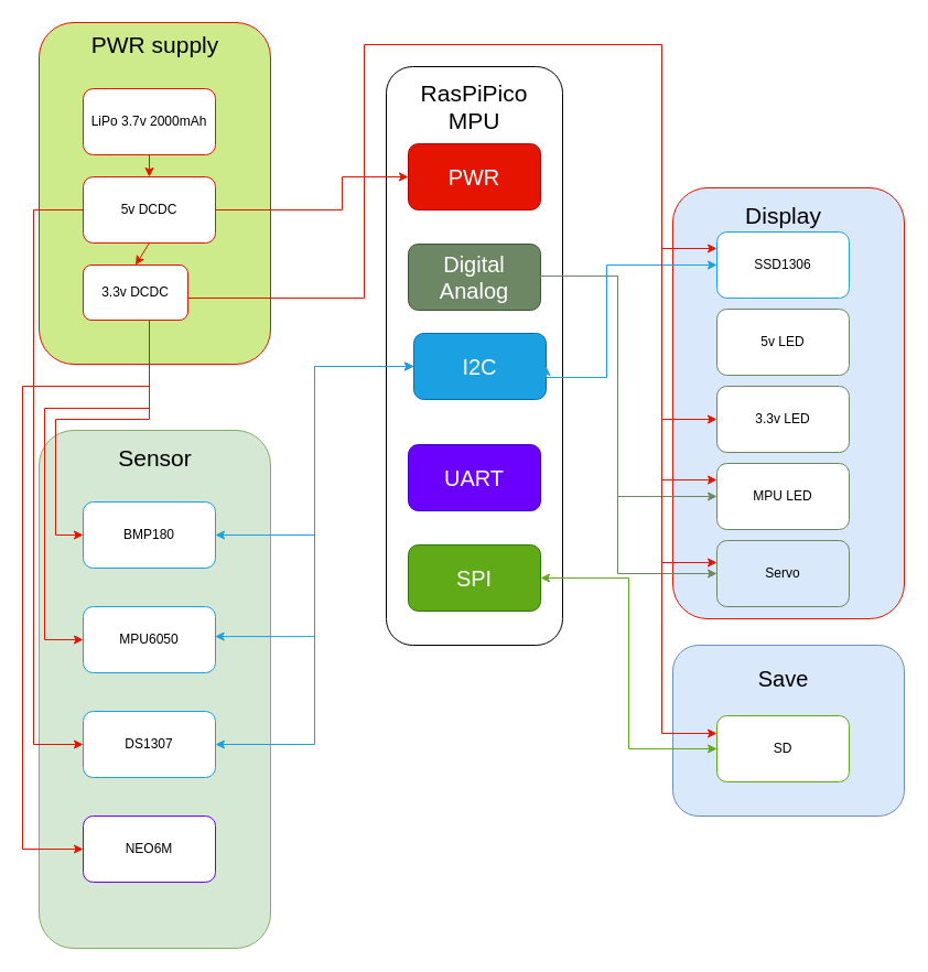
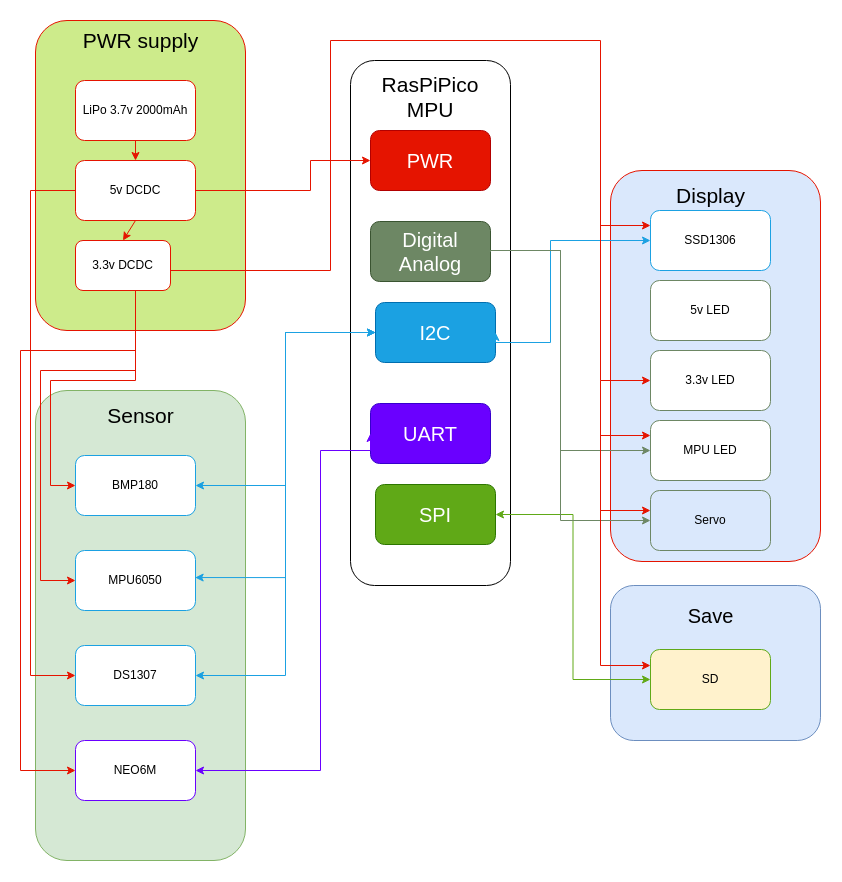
  <mxCell id="0" />
  <mxCell id="1" parent="0" />
  <mxCell id="2" value="" style="rounded=1;whiteSpace=wrap;html=1;fillColor=#dae8fc;strokeColor=#6c8ebf;" vertex="1" parent="1"><mxGeometry x="610" y="585" width="210" height="155" as="geometry" /></mxCell>
  <mxCell id="3" value="" style="rounded=1;whiteSpace=wrap;html=1;fillColor=#dae8fc;strokeColor=#e51400;" vertex="1" parent="1"><mxGeometry x="610" y="170" width="210" height="391" as="geometry" /></mxCell>
  <mxCell id="4" value="" style="rounded=1;whiteSpace=wrap;html=1;fillColor=#d5e8d4;strokeColor=#82b366;movable=1;resizable=1;rotatable=1;deletable=1;editable=1;locked=0;connectable=1;" vertex="1" parent="1"><mxGeometry x="35" y="390" width="210" height="470" as="geometry" /></mxCell>
  <mxCell id="5" value="&lt;font style=&quot;font-size: 21px;&quot;&gt;RasPiPico&lt;br&gt;MPU&lt;br&gt;&lt;br&gt;&lt;br&gt;&lt;br&gt;&lt;br&gt;&lt;br&gt;&lt;br&gt;&lt;br&gt;&lt;br&gt;&lt;br&gt;&lt;br&gt;&lt;br&gt;&lt;br&gt;&lt;br&gt;&lt;br&gt;&lt;br&gt;&lt;br&gt;&lt;br&gt;&lt;br&gt;&lt;/font&gt;" style="rounded=1;whiteSpace=wrap;html=1;" vertex="1" parent="1"><mxGeometry x="350" y="60" width="160" height="525" as="geometry" /></mxCell>
  <mxCell id="6" value="BMP180" style="rounded=1;whiteSpace=wrap;html=1;strokeColor=#1ba1e2;" vertex="1" parent="1"><mxGeometry x="75" y="455" width="120" height="60" as="geometry" /></mxCell>
  <mxCell id="7" value="MPU6050" style="rounded=1;whiteSpace=wrap;html=1;strokeColor=#1ba1e2;" vertex="1" parent="1"><mxGeometry x="75" y="550" width="120" height="60" as="geometry" /></mxCell>
  <mxCell id="8" value="SSD1306" style="rounded=1;whiteSpace=wrap;html=1;strokeColor=#1ba1e2;" vertex="1" parent="1"><mxGeometry x="650" y="210" width="120" height="60" as="geometry" /></mxCell>
- <mxCell id="9" value="SD" style="rounded=1;whiteSpace=wrap;html=1;strokeColor=#60a917;" vertex="1" parent="1"><mxGeometry x="650" y="649" width="120" height="60" as="geometry" /></mxCell>
+ <mxCell id="9" value="SD" style="rounded=1;whiteSpace=wrap;html=1;strokeColor=#60a917;fillColor=#fff2cc;" vertex="1" parent="1"><mxGeometry x="650" y="649" width="120" height="60" as="geometry" /></mxCell>
  <mxCell id="10" value="DS1307" style="rounded=1;whiteSpace=wrap;html=1;strokeColor=#1ba1e2;" vertex="1" parent="1"><mxGeometry x="75" y="645" width="120" height="60" as="geometry" /></mxCell>
  <mxCell id="11" value="Sensor" style="text;html=1;align=center;verticalAlign=middle;resizable=0;points=[];autosize=1;strokeColor=none;fillColor=none;fontSize=21;" vertex="1" parent="1"><mxGeometry x="95" y="395" width="90" height="40" as="geometry" /></mxCell>
  <mxCell id="12" value="Display" style="text;html=1;align=center;verticalAlign=middle;resizable=0;points=[];autosize=1;strokeColor=none;fillColor=none;fontSize=21;" vertex="1" parent="1"><mxGeometry x="665" y="175" width="90" height="40" as="geometry" /></mxCell>
  <mxCell id="13" value="Save" style="text;html=1;align=center;verticalAlign=middle;resizable=0;points=[];autosize=1;strokeColor=none;fillColor=none;fontSize=20;" vertex="1" parent="1"><mxGeometry x="675" y="595" width="70" height="40" as="geometry" /></mxCell>
  <mxCell id="14" value="5v LED" style="rounded=1;whiteSpace=wrap;html=1;strokeColor=#6d8764;" vertex="1" parent="1"><mxGeometry x="650" y="280" width="120" height="60" as="geometry" /></mxCell>
  <mxCell id="15" value="Servo" style="rounded=1;whiteSpace=wrap;html=1;strokeColor=#6d8764;fillColor=#dae8fc;" vertex="1" parent="1"><mxGeometry x="650" y="490" width="120" height="60" as="geometry" /></mxCell>
  <mxCell id="16" value="" style="rounded=1;whiteSpace=wrap;html=1;fillColor=#cdeb8b;strokeColor=#e51400;movable=1;resizable=1;rotatable=1;deletable=1;editable=1;locked=0;connectable=1;" vertex="1" parent="1"><mxGeometry x="35" y="20" width="210" height="310" as="geometry" /></mxCell>
  <mxCell id="17" value="PWR supply" style="text;html=1;align=center;verticalAlign=middle;resizable=0;points=[];autosize=1;strokeColor=none;fillColor=none;fontSize=21;" vertex="1" parent="1"><mxGeometry x="70" y="20" width="140" height="40" as="geometry" /></mxCell>
  <mxCell id="18" value="LiPo 3.7v 2000mAh" style="rounded=1;whiteSpace=wrap;html=1;strokeColor=#e51400;" vertex="1" parent="1"><mxGeometry x="75" y="80" width="120" height="60" as="geometry" /></mxCell>
  <mxCell id="19" value="5v DCDC" style="rounded=1;whiteSpace=wrap;html=1;strokeColor=#e51400;" vertex="1" parent="1"><mxGeometry x="75" y="160" width="120" height="60" as="geometry" /></mxCell>
  <mxCell id="20" value="3.3v DCDC" style="rounded=1;whiteSpace=wrap;html=1;strokeColor=#e51400;" vertex="1" parent="1"><mxGeometry x="75" y="240" width="95" height="50" as="geometry" /></mxCell>
  <mxCell id="21" value="&lt;font style=&quot;font-size: 20px;&quot;&gt;I2C&lt;/font&gt;" style="rounded=1;whiteSpace=wrap;html=1;fillColor=#1ba1e2;fontColor=#ffffff;strokeColor=#006EAF;" vertex="1" parent="1"><mxGeometry x="375" y="302" width="120" height="60" as="geometry" /></mxCell>
  <mxCell id="22" value="" style="endArrow=classic;startArrow=classic;html=1;rounded=0;edgeStyle=orthogonalEdgeStyle;exitX=0.997;exitY=0.451;exitDx=0;exitDy=0;exitPerimeter=0;entryX=0;entryY=0.5;entryDx=0;entryDy=0;strokeColor=#1ba1e2;" edge="1" parent="1" source="7" target="21"><mxGeometry width="50" height="50" relative="1" as="geometry"><mxPoint x="230" y="620" as="sourcePoint" /><mxPoint x="280" y="480" as="targetPoint" /></mxGeometry></mxCell>
  <mxCell id="23" value="NEO6M" style="rounded=1;whiteSpace=wrap;html=1;strokeColor=#6a00ff;" vertex="1" parent="1"><mxGeometry x="75" y="740" width="120" height="60" as="geometry" /></mxCell>
  <mxCell id="24" value="&lt;font style=&quot;font-size: 20px;&quot;&gt;UART&lt;/font&gt;" style="rounded=1;whiteSpace=wrap;html=1;fillColor=#6a00ff;fontColor=#ffffff;strokeColor=#3700CC;" vertex="1" parent="1"><mxGeometry x="370" y="403" width="120" height="60" as="geometry" /></mxCell>
- <mxCell id="26" value="&lt;font style=&quot;font-size: 20px;&quot;&gt;SPI&lt;/font&gt;" style="rounded=1;whiteSpace=wrap;html=1;fillColor=#60a917;fontColor=#ffffff;strokeColor=#2D7600;" vertex="1" parent="1"><mxGeometry x="370" y="494" width="120" height="60" as="geometry" /></mxCell>
+ <mxCell id="25" value="" style="endArrow=classic;startArrow=classic;html=1;rounded=0;edgeStyle=orthogonalEdgeStyle;exitX=1;exitY=0.5;exitDx=0;exitDy=0;entryX=0;entryY=0.5;entryDx=0;entryDy=0;strokeColor=#6a00ff;" edge="1" parent="1" source="23" target="24"><mxGeometry width="50" height="50" relative="1" as="geometry"><mxPoint x="230" y="410" as="sourcePoint" /><mxPoint x="280" y="360" as="targetPoint" /><Array as="points"><mxPoint x="320" y="770" /><mxPoint x="320" y="450" /></Array></mxGeometry></mxCell>
+ <mxCell id="26" value="&lt;font style=&quot;font-size: 20px;&quot;&gt;SPI&lt;/font&gt;" style="rounded=1;whiteSpace=wrap;html=1;fillColor=#60a917;fontColor=#ffffff;strokeColor=#2D7600;" vertex="1" parent="1"><mxGeometry x="375" y="484" width="120" height="60" as="geometry" /></mxCell>
  <mxCell id="27" value="" style="endArrow=classic;startArrow=classic;html=1;rounded=0;exitX=1;exitY=0.5;exitDx=0;exitDy=0;edgeStyle=orthogonalEdgeStyle;entryX=0;entryY=0.5;entryDx=0;entryDy=0;strokeColor=#60a917;" edge="1" parent="1" source="26" target="9"><mxGeometry width="50" height="50" relative="1" as="geometry"><mxPoint x="610" y="550" as="sourcePoint" /><mxPoint x="660" y="500" as="targetPoint" /></mxGeometry></mxCell>
  <mxCell id="28" value="&lt;span style=&quot;font-size: 20px;&quot;&gt;PWR&lt;/span&gt;" style="rounded=1;whiteSpace=wrap;html=1;fillColor=#e51400;fontColor=#ffffff;strokeColor=#B20000;" vertex="1" parent="1"><mxGeometry x="370" y="130" width="120" height="60" as="geometry" /></mxCell>
  <mxCell id="29" value="" style="endArrow=classic;html=1;rounded=0;exitX=0.5;exitY=1;exitDx=0;exitDy=0;entryX=0.5;entryY=0;entryDx=0;entryDy=0;strokeColor=#e51400;" edge="1" parent="1" source="18" target="19"><mxGeometry width="50" height="50" relative="1" as="geometry"><mxPoint x="320" y="260" as="sourcePoint" /><mxPoint x="370" y="210" as="targetPoint" /></mxGeometry></mxCell>
  <mxCell id="30" value="" style="endArrow=classic;html=1;rounded=0;exitX=0.5;exitY=1;exitDx=0;exitDy=0;entryX=0.5;entryY=0;entryDx=0;entryDy=0;strokeColor=#e51400;" edge="1" parent="1" source="19" target="20"><mxGeometry width="50" height="50" relative="1" as="geometry"><mxPoint x="155" y="160" as="sourcePoint" /><mxPoint x="155" y="180" as="targetPoint" /></mxGeometry></mxCell>
  <mxCell id="31" value="" style="endArrow=classic;html=1;rounded=0;exitX=1;exitY=0.5;exitDx=0;exitDy=0;entryX=0;entryY=0.5;entryDx=0;entryDy=0;strokeColor=#e51400;edgeStyle=orthogonalEdgeStyle;" edge="1" parent="1" source="19" target="28"><mxGeometry width="50" height="50" relative="1" as="geometry"><mxPoint x="145" y="230" as="sourcePoint" /><mxPoint x="145" y="250" as="targetPoint" /><Array as="points"><mxPoint x="310" y="190" /><mxPoint x="310" y="160" /></Array></mxGeometry></mxCell>
  <mxCell id="32" value="&lt;span style=&quot;font-size: 20px;&quot;&gt;Digital&lt;br&gt;Analog&lt;br&gt;&lt;/span&gt;" style="rounded=1;whiteSpace=wrap;html=1;fillColor=#6d8764;fontColor=#ffffff;strokeColor=#3A5431;" vertex="1" parent="1"><mxGeometry x="370" y="221" width="120" height="60" as="geometry" /></mxCell>
  <mxCell id="33" value="" style="endArrow=classic;html=1;rounded=0;exitX=0.5;exitY=1;exitDx=0;exitDy=0;entryX=0;entryY=0.5;entryDx=0;entryDy=0;strokeColor=#e51400;edgeStyle=orthogonalEdgeStyle;" edge="1" parent="1" source="20" target="6"><mxGeometry width="50" height="50" relative="1" as="geometry"><mxPoint x="225" y="220" as="sourcePoint" /><mxPoint x="400" y="190" as="targetPoint" /><Array as="points"><mxPoint x="135" y="380" /><mxPoint x="50" y="380" /><mxPoint x="50" y="485" /></Array></mxGeometry></mxCell>
  <mxCell id="34" value="" style="endArrow=classic;html=1;rounded=0;exitX=0.5;exitY=1;exitDx=0;exitDy=0;strokeColor=#e51400;edgeStyle=orthogonalEdgeStyle;entryX=0;entryY=0.5;entryDx=0;entryDy=0;movable=0;resizable=0;rotatable=0;deletable=0;editable=0;locked=1;connectable=0;" edge="1" parent="1" source="20" target="23"><mxGeometry width="50" height="50" relative="1" as="geometry"><mxPoint x="145" y="310" as="sourcePoint" /><mxPoint y="680.485" as="targetPoint" x="20" /><Array as="points"><mxPoint x="135" y="350" /><mxPoint y="350" x="20" /><mxPoint y="770" x="20" /></Array></mxGeometry></mxCell>
  <mxCell id="35" value="" style="endArrow=classic;html=1;rounded=0;exitX=0.5;exitY=1;exitDx=0;exitDy=0;entryX=0;entryY=0.5;entryDx=0;entryDy=0;strokeColor=#e51400;edgeStyle=orthogonalEdgeStyle;" edge="1" parent="1" source="20" target="7"><mxGeometry width="50" height="50" relative="1" as="geometry"><mxPoint x="165" y="330" as="sourcePoint" /><mxPoint x="105" y="515" as="targetPoint" /><Array as="points"><mxPoint x="135" y="370" /><mxPoint x="40" y="370" /><mxPoint x="40" y="580" /></Array></mxGeometry></mxCell>
  <mxCell id="36" value="" style="endArrow=classic;startArrow=classic;html=1;rounded=0;edgeStyle=orthogonalEdgeStyle;exitX=1;exitY=0.5;exitDx=0;exitDy=0;entryX=0;entryY=0.5;entryDx=0;entryDy=0;strokeColor=#1ba1e2;" edge="1" parent="1" source="10" target="21"><mxGeometry width="50" height="50" relative="1" as="geometry"><mxPoint x="205" y="587" as="sourcePoint" /><mxPoint x="380" y="390" as="targetPoint" /></mxGeometry></mxCell>
  <mxCell id="37" value="" style="endArrow=classic;startArrow=classic;html=1;rounded=0;edgeStyle=orthogonalEdgeStyle;exitX=1;exitY=0.5;exitDx=0;exitDy=0;entryX=0;entryY=0.5;entryDx=0;entryDy=0;strokeColor=#1ba1e2;" edge="1" parent="1" source="6" target="21"><mxGeometry width="50" height="50" relative="1" as="geometry"><mxPoint x="210" y="487" as="sourcePoint" /><mxPoint x="385" y="290" as="targetPoint" /></mxGeometry></mxCell>
  <mxCell id="38" value="" style="endArrow=classic;startArrow=classic;html=1;rounded=0;edgeStyle=orthogonalEdgeStyle;exitX=1;exitY=0.5;exitDx=0;exitDy=0;entryX=0;entryY=0.5;entryDx=0;entryDy=0;strokeColor=#1ba1e2;" edge="1" parent="1" source="21" target="8"><mxGeometry width="50" height="50" relative="1" as="geometry"><mxPoint x="510" y="367" as="sourcePoint" /><mxPoint x="685" y="170" as="targetPoint" /><Array as="points"><mxPoint x="550" y="342" /><mxPoint x="550" y="240" /></Array></mxGeometry></mxCell>
  <mxCell id="39" value="" style="endArrow=classic;html=1;rounded=0;exitX=1;exitY=0.5;exitDx=0;exitDy=0;edgeStyle=orthogonalEdgeStyle;entryX=0;entryY=0.5;entryDx=0;entryDy=0;strokeColor=#6d8764;" edge="1" parent="1" source="32" target="15"><mxGeometry width="50" height="50" relative="1" as="geometry"><mxPoint x="504.5" y="322" as="sourcePoint" /><mxPoint x="664.5" y="350" as="targetPoint" /><Array as="points"><mxPoint x="490" y="250" /><mxPoint x="560" y="250" /><mxPoint x="560" y="520" /></Array></mxGeometry></mxCell>
  <mxCell id="40" value="MPU LED" style="rounded=1;whiteSpace=wrap;html=1;strokeColor=#6d8764;" vertex="1" parent="1"><mxGeometry x="650" y="420" width="120" height="60" as="geometry" /></mxCell>
  <mxCell id="41" value="3.3v LED" style="rounded=1;whiteSpace=wrap;html=1;strokeColor=#6d8764;" vertex="1" parent="1"><mxGeometry x="650" y="350" width="120" height="60" as="geometry" /></mxCell>
  <mxCell id="42" value="" style="endArrow=classic;html=1;rounded=0;exitX=1;exitY=0.5;exitDx=0;exitDy=0;edgeStyle=orthogonalEdgeStyle;entryX=0;entryY=0.5;entryDx=0;entryDy=0;strokeColor=#6d8764;" edge="1" parent="1" source="32" target="40"><mxGeometry width="50" height="50" relative="1" as="geometry"><mxPoint x="500" y="311" as="sourcePoint" /><mxPoint x="660" y="530" as="targetPoint" /><Array as="points"><mxPoint x="490" y="250" /><mxPoint x="560" y="250" /><mxPoint x="560" y="450" /></Array></mxGeometry></mxCell>
  <mxCell id="43" value="" style="endArrow=classic;html=1;rounded=0;exitX=1;exitY=0.5;exitDx=0;exitDy=0;strokeColor=#e51400;edgeStyle=orthogonalEdgeStyle;entryX=0;entryY=0.5;entryDx=0;entryDy=0;" edge="1" parent="1" source="20" target="41"><mxGeometry width="50" height="50" relative="1" as="geometry"><mxPoint x="215" y="210" as="sourcePoint" /><mxPoint x="580" y="370" as="targetPoint" /><Array as="points"><mxPoint x="330" y="270" /><mxPoint x="330" y="40" /><mxPoint x="600" y="40" /><mxPoint x="600" y="380" /></Array></mxGeometry></mxCell>
  <mxCell id="44" value="" style="endArrow=classic;html=1;rounded=0;edgeStyle=orthogonalEdgeStyle;entryX=0;entryY=0.25;entryDx=0;entryDy=0;strokeColor=#e51400;" edge="1" parent="1" target="40"><mxGeometry width="50" height="50" relative="1" as="geometry"><mxPoint x="600" y="380" as="sourcePoint" /><mxPoint x="550" y="340" as="targetPoint" /><Array as="points"><mxPoint x="600" y="435" /></Array></mxGeometry></mxCell>
  <mxCell id="45" value="" style="endArrow=classic;html=1;rounded=0;edgeStyle=orthogonalEdgeStyle;entryX=0;entryY=0.25;entryDx=0;entryDy=0;strokeColor=#e51400;" edge="1" parent="1"><mxGeometry width="50" height="50" relative="1" as="geometry"><mxPoint x="600" y="430" as="sourcePoint" /><mxPoint x="650" y="510" as="targetPoint" /><Array as="points"><mxPoint x="600" y="510" /></Array></mxGeometry></mxCell>
  <mxCell id="46" value="" style="endArrow=classic;html=1;rounded=0;edgeStyle=orthogonalEdgeStyle;entryX=0;entryY=0.25;entryDx=0;entryDy=0;strokeColor=#e51400;" edge="1" parent="1"><mxGeometry width="50" height="50" relative="1" as="geometry"><mxPoint x="600" y="170" as="sourcePoint" /><mxPoint x="650" y="225" as="targetPoint" /><Array as="points"><mxPoint x="600" y="225" /></Array></mxGeometry></mxCell>
  <mxCell id="47" value="" style="endArrow=classic;html=1;rounded=0;edgeStyle=orthogonalEdgeStyle;entryX=0;entryY=0.25;entryDx=0;entryDy=0;strokeColor=#e51400;" edge="1" parent="1"><mxGeometry width="50" height="50" relative="1" as="geometry"><mxPoint x="610" y="510" as="sourcePoint" /><mxPoint x="650" y="665" as="targetPoint" /><Array as="points"><mxPoint x="600" y="665" /></Array></mxGeometry></mxCell>
  <mxCell id="48" value="" style="endArrow=classic;html=1;rounded=0;exitX=0;exitY=0.5;exitDx=0;exitDy=0;entryX=0;entryY=0.5;entryDx=0;entryDy=0;strokeColor=#e51400;edgeStyle=orthogonalEdgeStyle;" edge="1" parent="1" source="19"><mxGeometry width="50" height="50" relative="1" as="geometry"><mxPoint x="134.97" y="395" as="sourcePoint" /><mxPoint x="74.97" y="675" as="targetPoint" /><Array as="points"><mxPoint x="30" y="190" /><mxPoint x="30" y="675" /></Array></mxGeometry></mxCell>
